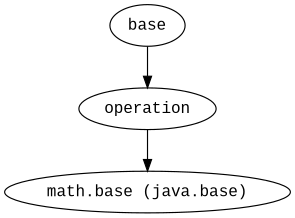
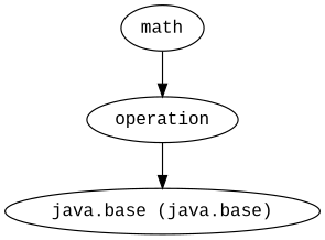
  digraph {
    fontname="Liberation Mono"
    node [fontname="Liberation Mono"]
    edge [fontname="Liberation Mono"]
    operation
-   "java.base (java.base)" [label="math.base (java.base)"]
-   math [label=base]
+   "java.base (java.base)"
+   math
    operation -> "java.base (java.base)"
    math -> operation
  }
